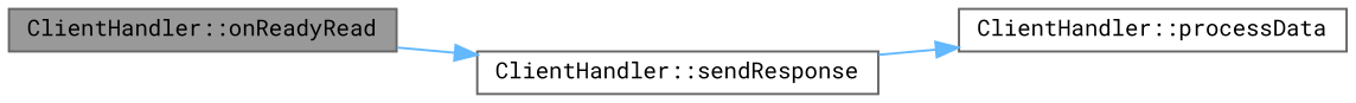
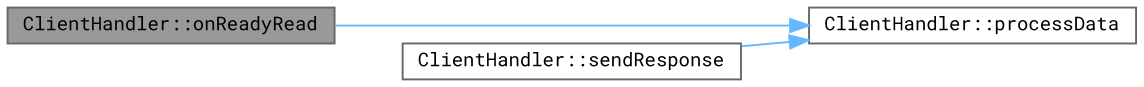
  digraph {
    fontname="Roboto Mono"
    rankdir=LR
    node [color=grey40 fillcolor=white fontname="Roboto Mono" fontsize=10 shape=box style=filled]
    edge [color=steelblue1 fontname="Roboto Mono" fontsize=10 labelfontname=Helvetica labelfontsize=10 style=solid]
    n1 [color=gray40 fillcolor=grey60 fontcolor=black height=0.2 label="ClientHandler::onReadyRead" width=0.4]
    n2 [height=0.2 label="ClientHandler::processData" width=0.4]
    n3 [height=0.2 label="ClientHandler::sendResponse" width=0.4]
-   n1 -> n3
+   n1 -> n2
    n3 -> n2
  }
